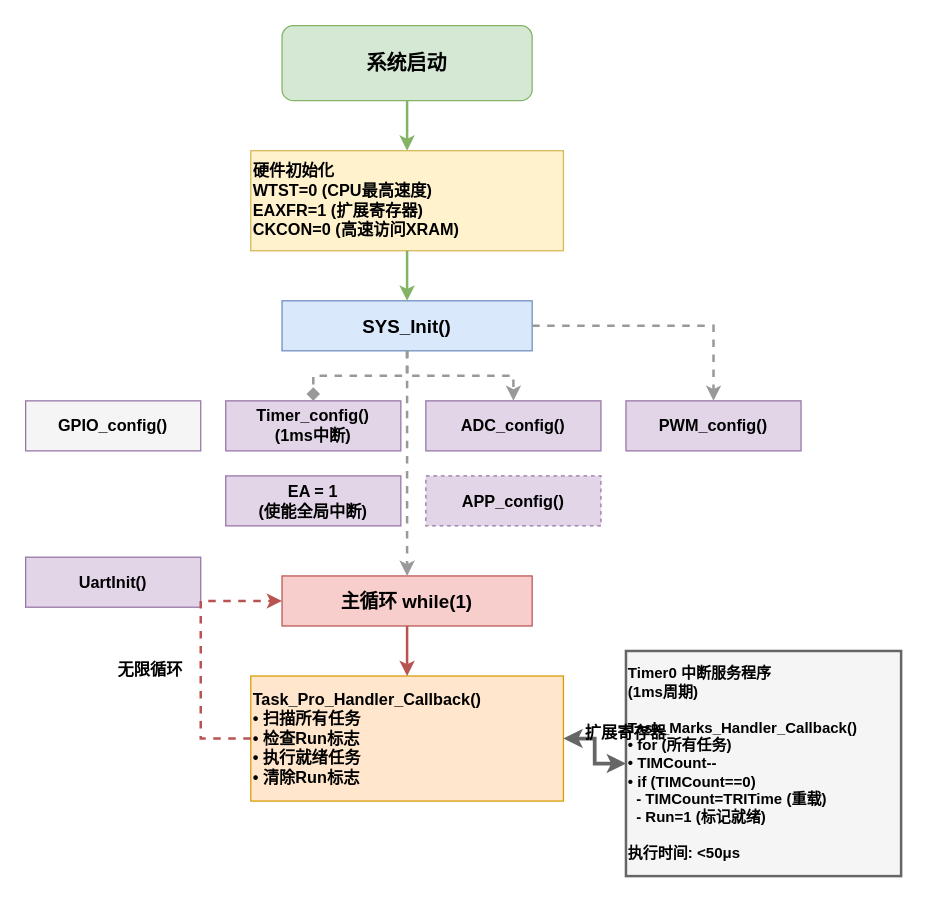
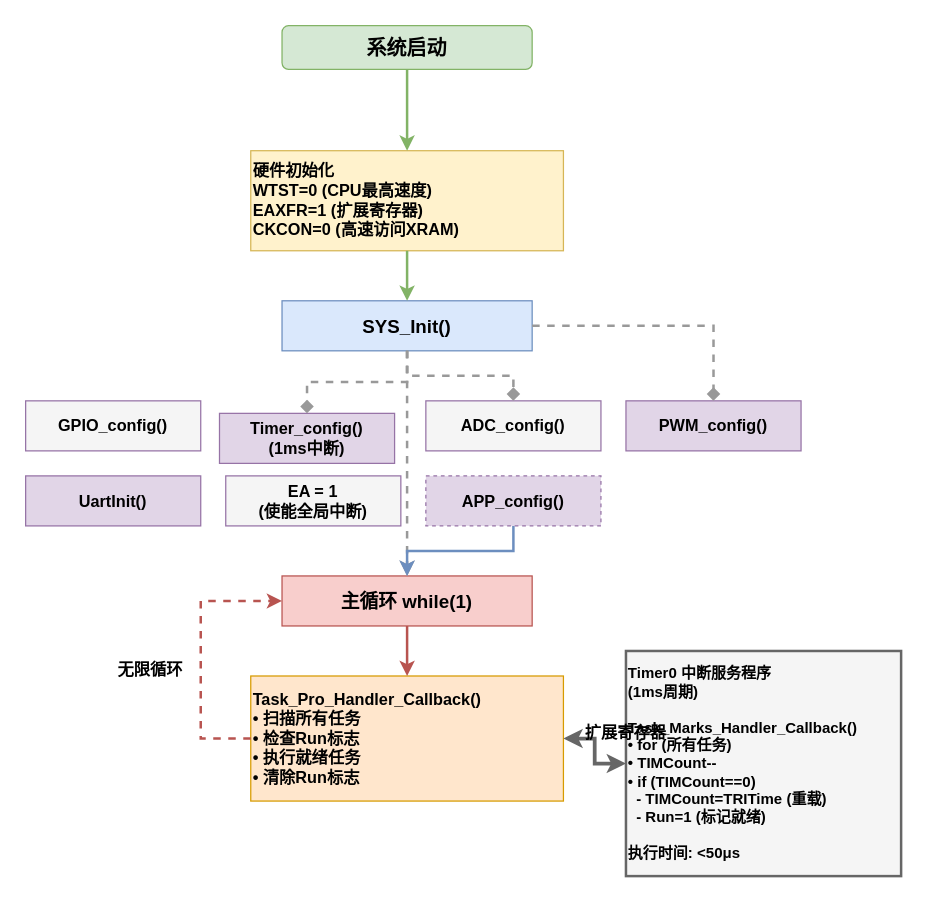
  <mxCell id="0" />
  <mxCell id="1" parent="0" />
- <mxCell id="2" value="系统启动" style="rounded=1;whiteSpace=wrap;html=1;fillColor=#d5e8d4;strokeColor=#82b366;fontSize=16;fontStyle=1;fontColor=#000000;" vertex="1" parent="1"><mxGeometry x="225" y="20" width="200" height="60" as="geometry" /></mxCell>
+ <mxCell id="2" value="系统启动" style="rounded=1;whiteSpace=wrap;html=1;fillColor=#d5e8d4;strokeColor=#82b366;fontSize=16;fontStyle=1;fontColor=#000000;" vertex="1" parent="1"><mxGeometry x="225" y="20" width="200" height="35" as="geometry" /></mxCell>
  <mxCell id="3" value="硬件初始化&lt;br&gt;WTST=0 (CPU最高速度)&lt;br&gt;EAXFR=1 (扩展寄存器)&lt;br&gt;CKCON=0 (高速访问XRAM)" style="rounded=0;whiteSpace=wrap;html=1;fillColor=#fff2cc;strokeColor=#d6b656;fontSize=13;fontStyle=1;fontColor=#000000;align=left;" vertex="1" parent="1"><mxGeometry x="200" y="120" width="250" height="80" as="geometry" /></mxCell>
  <mxCell id="4" value="SYS_Init()" style="rounded=0;whiteSpace=wrap;html=1;fillColor=#dae8fc;strokeColor=#6c8ebf;fontSize=15;fontStyle=1;fontColor=#000000;" vertex="1" parent="1"><mxGeometry x="225" y="240" width="200" height="40" as="geometry" /></mxCell>
  <mxCell id="5" value="GPIO_config()" style="rounded=0;whiteSpace=wrap;html=1;fillColor=#f5f5f5;strokeColor=#9673a6;fontSize=13;fontStyle=1;fontColor=#000000;" vertex="1" parent="1"><mxGeometry x="20" y="320" width="140" height="40" as="geometry" /></mxCell>
- <mxCell id="6" value="Timer_config()&lt;br&gt;(1ms中断)" style="rounded=0;whiteSpace=wrap;html=1;fillColor=#e1d5e7;strokeColor=#9673a6;fontSize=13;fontStyle=1;fontColor=#000000;" vertex="1" parent="1"><mxGeometry x="180" y="320" width="140" height="40" as="geometry" /></mxCell>
- <mxCell id="7" value="ADC_config()" style="rounded=0;whiteSpace=wrap;html=1;fillColor=#e1d5e7;strokeColor=#9673a6;fontSize=13;fontStyle=1;fontColor=#000000;" vertex="1" parent="1"><mxGeometry x="340" y="320" width="140" height="40" as="geometry" /></mxCell>
+ <mxCell id="6" value="Timer_config()&lt;br&gt;(1ms中断)" style="rounded=0;whiteSpace=wrap;html=1;fillColor=#e1d5e7;strokeColor=#9673a6;fontSize=13;fontStyle=1;fontColor=#000000;" vertex="1" parent="1"><mxGeometry x="175" y="330" width="140" height="40" as="geometry" /></mxCell>
+ <mxCell id="7" value="ADC_config()" style="rounded=0;whiteSpace=wrap;html=1;fillColor=#f5f5f5;strokeColor=#9673a6;fontSize=13;fontStyle=1;fontColor=#000000;" vertex="1" parent="1"><mxGeometry x="340" y="320" width="140" height="40" as="geometry" /></mxCell>
  <mxCell id="8" value="PWM_config()" style="rounded=0;whiteSpace=wrap;html=1;fillColor=#e1d5e7;strokeColor=#9673a6;fontSize=13;fontStyle=1;fontColor=#000000;" vertex="1" parent="1"><mxGeometry x="500" y="320" width="140" height="40" as="geometry" /></mxCell>
- <mxCell id="9" value="UartInit()" style="rounded=0;whiteSpace=wrap;html=1;fillColor=#e1d5e7;strokeColor=#9673a6;fontSize=13;fontStyle=1;fontColor=#000000;" vertex="1" parent="1"><mxGeometry x="20" y="445" width="140" height="40" as="geometry" /></mxCell>
- <mxCell id="10" value="EA = 1&lt;br&gt;(使能全局中断)" style="rounded=0;whiteSpace=wrap;html=1;fillColor=#e1d5e7;strokeColor=#9673a6;fontSize=13;fontStyle=1;fontColor=#000000;" vertex="1" parent="1"><mxGeometry x="180" y="380" width="140" height="40" as="geometry" /></mxCell>
+ <mxCell id="9" value="UartInit()" style="rounded=0;whiteSpace=wrap;html=1;fillColor=#e1d5e7;strokeColor=#9673a6;fontSize=13;fontStyle=1;fontColor=#000000;" vertex="1" parent="1"><mxGeometry x="20" y="380" width="140" height="40" as="geometry" /></mxCell>
+ <mxCell id="10" value="EA = 1&lt;br&gt;(使能全局中断)" style="rounded=0;whiteSpace=wrap;html=1;fillColor=#f5f5f5;strokeColor=#9673a6;fontSize=13;fontStyle=1;fontColor=#000000;" vertex="1" parent="1"><mxGeometry x="180" y="380" width="140" height="40" as="geometry" /></mxCell>
  <mxCell id="11" value="APP_config()" style="rounded=0;whiteSpace=wrap;html=1;fillColor=#e1d5e7;strokeColor=#9673a6;fontSize=13;fontStyle=1;fontColor=#000000;dashed=1;" vertex="1" parent="1"><mxGeometry x="340" y="380" width="140" height="40" as="geometry" /></mxCell>
  <mxCell id="12" value="主循环 while(1)" style="rounded=0;whiteSpace=wrap;html=1;fillColor=#f8cecc;strokeColor=#b85450;fontSize=15;fontStyle=1;fontColor=#000000;" vertex="1" parent="1"><mxGeometry x="225" y="460" width="200" height="40" as="geometry" /></mxCell>
  <mxCell id="13" value="Task_Pro_Handler_Callback()&lt;br&gt;• 扫描所有任务&lt;br&gt;• 检查Run标志&lt;br&gt;• 执行就绪任务&lt;br&gt;• 清除Run标志" style="rounded=0;whiteSpace=wrap;html=1;fillColor=#ffe6cc;strokeColor=#d79b00;fontSize=13;fontStyle=1;fontColor=#000000;align=left;" vertex="1" parent="1"><mxGeometry x="200" y="540" width="250" height="100" as="geometry" /></mxCell>
  <mxCell id="14" value="Timer0 中断服务程序&lt;br&gt;(1ms周期)&lt;br&gt;&lt;br&gt;Task_Marks_Handler_Callback()&lt;br&gt;• for (所有任务)&lt;br&gt;• TIMCount--&lt;br&gt;• if (TIMCount==0)&lt;br&gt;&amp;nbsp;&amp;nbsp;- TIMCount=TRITime (重载)&lt;br&gt;&amp;nbsp;&amp;nbsp;- Run=1 (标记就绪)&lt;br&gt;&lt;br&gt;执行时间: &amp;lt;50μs" style="rounded=0;whiteSpace=wrap;html=1;fillColor=#f5f5f5;strokeColor=#666666;strokeWidth=2;fontSize=12;fontStyle=1;fontColor=#000000;align=left;" vertex="1" parent="1"><mxGeometry x="500" y="520" width="220" height="180" as="geometry" /></mxCell>
  <mxCell id="15" value="" style="edgeStyle=orthogonalEdgeStyle;rounded=0;orthogonalLoop=1;jettySize=auto;html=1;strokeWidth=2;strokeColor=#82b366;" edge="1" parent="1" source="2" target="3"><mxGeometry relative="1" as="geometry" /></mxCell>
  <mxCell id="16" value="" style="edgeStyle=orthogonalEdgeStyle;rounded=0;orthogonalLoop=1;jettySize=auto;html=1;strokeWidth=2;strokeColor=#82b366;" edge="1" parent="1" source="3" target="4"><mxGeometry relative="1" as="geometry" /></mxCell>
  <mxCell id="17" value="" style="edgeStyle=orthogonalEdgeStyle;rounded=0;orthogonalLoop=1;jettySize=auto;html=1;strokeWidth=2;dashed=1;strokeColor=#999999;" edge="1" parent="1" source="4" target="12"><mxGeometry relative="1" as="geometry" /></mxCell>
  <mxCell id="18" value="" style="edgeStyle=orthogonalEdgeStyle;rounded=0;orthogonalLoop=1;jettySize=auto;html=1;strokeWidth=2;dashed=1;strokeColor=#999999;endArrow=diamond;" edge="1" parent="1" source="4" target="6"><mxGeometry relative="1" as="geometry" /></mxCell>
- <mxCell id="19" value="" style="edgeStyle=orthogonalEdgeStyle;rounded=0;orthogonalLoop=1;jettySize=auto;html=1;strokeWidth=2;dashed=1;strokeColor=#999999;" edge="1" parent="1" source="4" target="7"><mxGeometry relative="1" as="geometry" /></mxCell>
- <mxCell id="20" value="" style="edgeStyle=orthogonalEdgeStyle;rounded=0;orthogonalLoop=1;jettySize=auto;html=1;strokeWidth=2;dashed=1;strokeColor=#999999;" edge="1" parent="1" source="4" target="8"><mxGeometry relative="1" as="geometry" /></mxCell>
+ <mxCell id="19" value="" style="edgeStyle=orthogonalEdgeStyle;rounded=0;orthogonalLoop=1;jettySize=auto;html=1;strokeWidth=2;dashed=1;strokeColor=#999999;endArrow=diamond;" edge="1" parent="1" source="4" target="7"><mxGeometry relative="1" as="geometry" /></mxCell>
+ <mxCell id="20" value="" style="edgeStyle=orthogonalEdgeStyle;rounded=0;orthogonalLoop=1;jettySize=auto;html=1;strokeWidth=2;dashed=1;strokeColor=#999999;endArrow=diamond;" edge="1" parent="1" source="4" target="8"><mxGeometry relative="1" as="geometry" /></mxCell>
+ <mxCell id="21" value="" style="edgeStyle=orthogonalEdgeStyle;rounded=0;orthogonalLoop=1;jettySize=auto;html=1;strokeWidth=2;strokeColor=#6c8ebf;" edge="1" parent="1" source="11" target="12"><mxGeometry relative="1" as="geometry"><Array as="points"><mxPoint x="410" y="440" /><mxPoint x="325" y="440" /></Array></mxGeometry></mxCell>
  <mxCell id="22" value="" style="edgeStyle=orthogonalEdgeStyle;rounded=0;orthogonalLoop=1;jettySize=auto;html=1;strokeWidth=2;strokeColor=#b85450;" edge="1" parent="1" source="12" target="13"><mxGeometry relative="1" as="geometry" /></mxCell>
  <mxCell id="23" value="" style="edgeStyle=orthogonalEdgeStyle;rounded=0;orthogonalLoop=1;jettySize=auto;html=1;strokeWidth=2;strokeColor=#b85450;dashed=1;" edge="1" parent="1" source="13" target="12"><mxGeometry relative="1" as="geometry"><Array as="points"><mxPoint x="160" y="590" /><mxPoint x="160" y="480" /></Array></mxGeometry></mxCell>
  <mxCell id="24" value="" style="edgeStyle=orthogonalEdgeStyle;rounded=0;orthogonalLoop=1;jettySize=auto;html=1;strokeWidth=3;strokeColor=#666666;startArrow=classic;startFill=1;" edge="1" parent="1" source="14" target="13"><mxGeometry relative="1" as="geometry" /></mxCell>
  <mxCell id="25" value="扩展寄存器" style="text;html=1;strokeColor=none;fillColor=none;align=center;verticalAlign=middle;whiteSpace=wrap;fontSize=13;fontStyle=1;fontColor=#000000;" vertex="1" parent="1"><mxGeometry x="460" y="570" width="80" height="30" as="geometry" /></mxCell>
  <mxCell id="26" value="无限循环" style="text;html=1;strokeColor=none;fillColor=none;align=center;verticalAlign=middle;whiteSpace=wrap;fontSize=13;fontStyle=1;fontColor=#000000;" vertex="1" parent="1"><mxGeometry x="80" y="520" width="80" height="30" as="geometry" /></mxCell>
